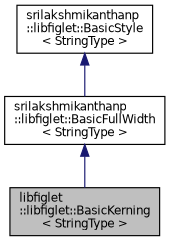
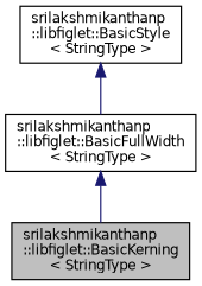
  digraph {
    node [color=black fillcolor=white fontname=Helvetica fontsize=10 shape=record style=filled]
    edge [color=midnightblue dir=back fontname=Helvetica fontsize=10 labelfontname=Helvetica labelfontsize=10 style=solid]
-   n1 [fillcolor=grey75 fontcolor=black height=0.2 label="libfiglet\l::libfiglet::BasicKerning\l\< StringType \>" width=0.4]
+   n1 [fillcolor=grey75 fontcolor=black height=0.2 label="srilakshmikanthanp\l::libfiglet::BasicKerning\l\< StringType \>" width=0.4]
    n2 [height=0.2 label="srilakshmikanthanp\l::libfiglet::BasicFullWidth\l\< StringType \>" width=0.4]
    n3 [height=0.2 label="srilakshmikanthanp\l::libfiglet::BasicStyle\l\< StringType \>" width=0.4]
    n2 -> n1
    n3 -> n2
  }
